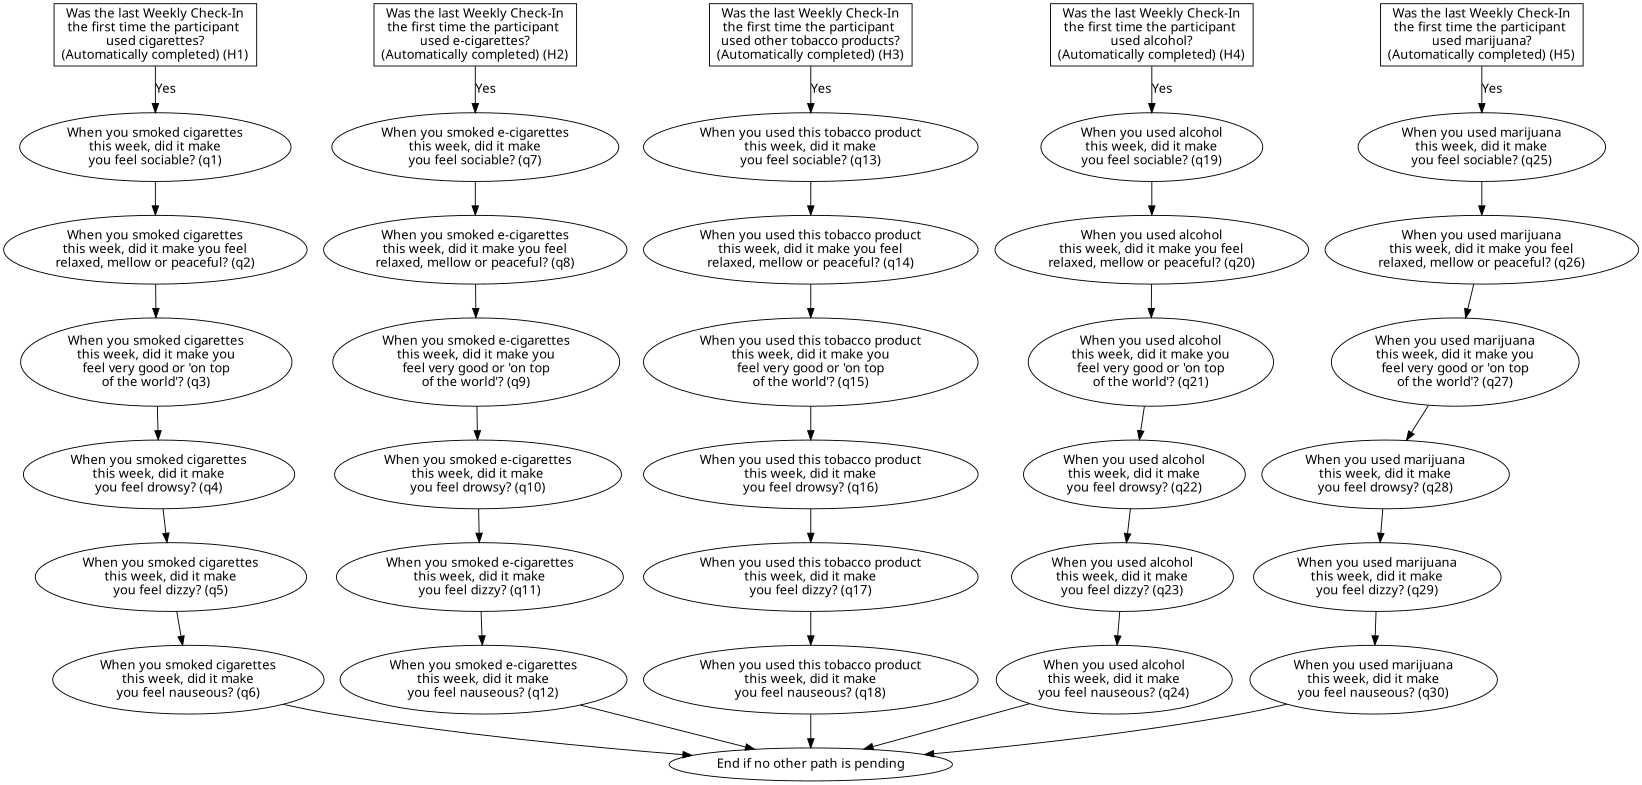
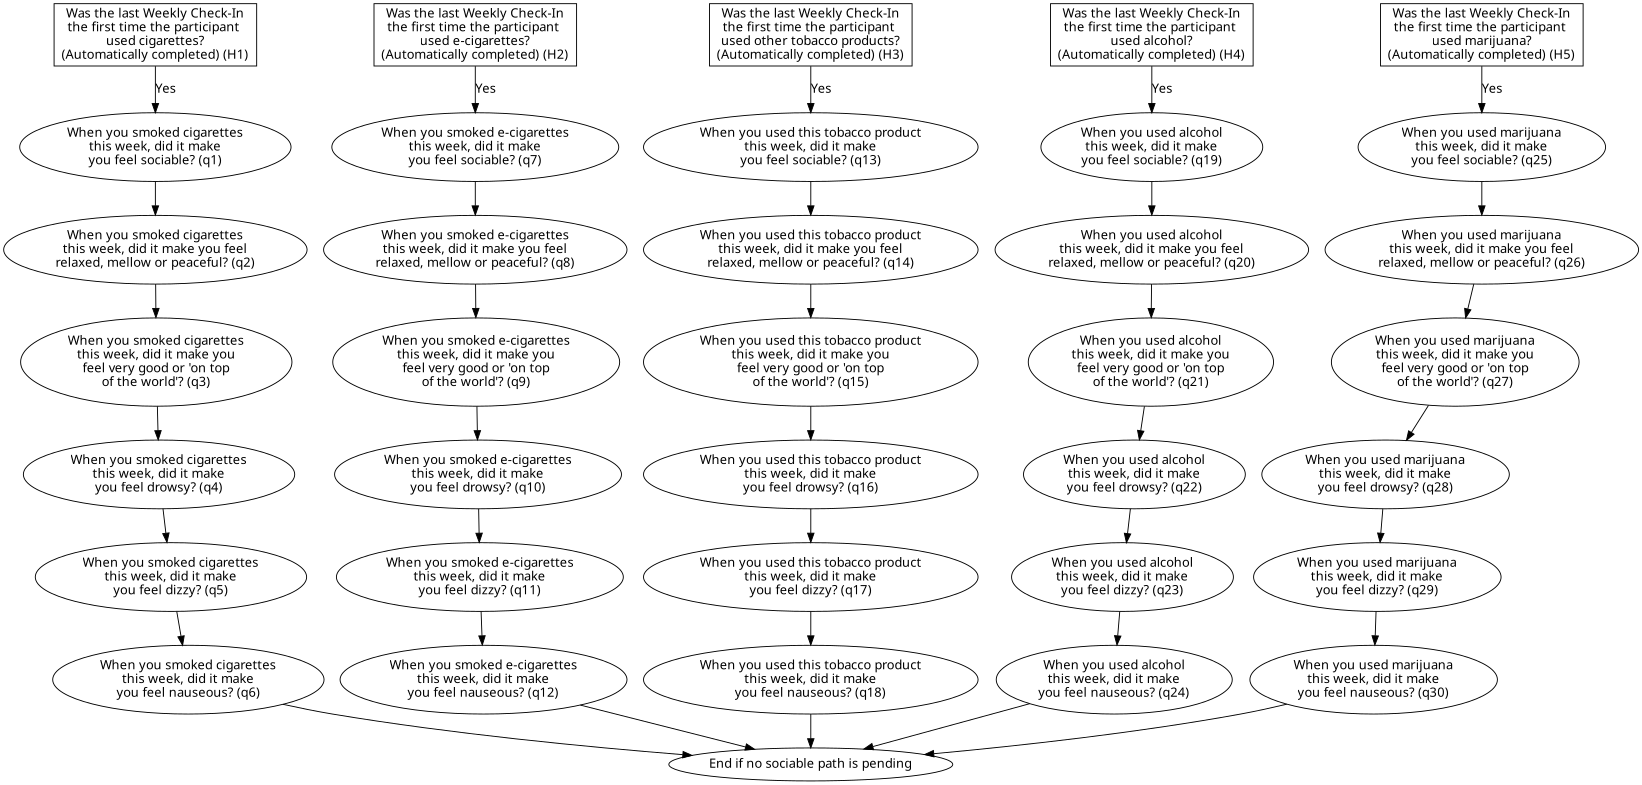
  digraph {
    fontname="Noto Sans"
    node [fontname="Noto Sans"]
    edge [fontname="Noto Sans"]
    n1 [label="Was the last Weekly Check-In\nthe first time the participant \nused cigarettes?\n(Automatically completed) (H1)" shape=box]
    n2 [label="When you smoked cigarettes\nthis week, did it make\nyou feel sociable? (q1)"]
    n3 [label="Was the last Weekly Check-In\nthe first time the participant \nused e-cigarettes?\n(Automatically completed) (H2)" shape=box]
    n4 [label="When you smoked e-cigarettes\nthis week, did it make\nyou feel sociable? (q7)"]
    n5 [label="Was the last Weekly Check-In\nthe first time the participant \nused other tobacco products?\n(Automatically completed) (H3)" shape=box]
    n6 [label="When you used this tobacco product\nthis week, did it make\nyou feel sociable? (q13)"]
    n7 [label="Was the last Weekly Check-In\nthe first time the participant \nused alcohol?\n(Automatically completed) (H4)" shape=box]
    n8 [label="When you used alcohol\nthis week, did it make\nyou feel sociable? (q19)"]
    n9 [label="Was the last Weekly Check-In\nthe first time the participant \nused marijuana?\n(Automatically completed) (H5)" shape=box]
    n10 [label="When you used marijuana\nthis week, did it make\nyou feel sociable? (q25)"]
    n11 [label="When you smoked cigarettes\nthis week, did it make you feel\nrelaxed, mellow or peaceful? (q2)"]
    n12 [label="When you smoked cigarettes\nthis week, did it make you\nfeel very good or 'on top\nof the world'? (q3)"]
    n13 [label="When you smoked cigarettes\nthis week, did it make\nyou feel drowsy? (q4)"]
    n14 [label="When you smoked cigarettes\nthis week, did it make\nyou feel dizzy? (q5)"]
    n15 [label="When you smoked cigarettes\nthis week, did it make\nyou feel nauseous? (q6)"]
-   n16 [label="End if no other path is pending"]
+   n16 [label="End if no sociable path is pending"]
    n17 [label="When you smoked e-cigarettes\nthis week, did it make you feel\nrelaxed, mellow or peaceful? (q8)"]
    n18 [label="When you smoked e-cigarettes\nthis week, did it make you\nfeel very good or 'on top\nof the world'? (q9)"]
    n19 [label="When you smoked e-cigarettes\nthis week, did it make\nyou feel drowsy? (q10)"]
    n20 [label="When you smoked e-cigarettes\nthis week, did it make\nyou feel dizzy? (q11)"]
    n21 [label="When you smoked e-cigarettes\nthis week, did it make\nyou feel nauseous? (q12)"]
    n22 [label="When you used this tobacco product\nthis week, did it make you feel\nrelaxed, mellow or peaceful? (q14)"]
    n23 [label="When you used this tobacco product\nthis week, did it make you\nfeel very good or 'on top\nof the world'? (q15)"]
    n24 [label="When you used this tobacco product\nthis week, did it make\nyou feel drowsy? (q16)"]
    n25 [label="When you used this tobacco product\nthis week, did it make\nyou feel dizzy? (q17)"]
    n26 [label="When you used this tobacco product\nthis week, did it make\nyou feel nauseous? (q18)"]
    n27 [label="When you used alcohol\nthis week, did it make you feel\nrelaxed, mellow or peaceful? (q20)"]
    n28 [label="When you used alcohol\nthis week, did it make you\nfeel very good or 'on top\nof the world'? (q21)"]
    n29 [label="When you used alcohol\nthis week, did it make\nyou feel drowsy? (q22)"]
    n30 [label="When you used alcohol\nthis week, did it make\nyou feel dizzy? (q23)"]
    n31 [label="When you used alcohol\nthis week, did it make\nyou feel nauseous? (q24)"]
    n32 [label="When you used marijuana\nthis week, did it make you feel\nrelaxed, mellow or peaceful? (q26)"]
    n33 [label="When you used marijuana\nthis week, did it make you\nfeel very good or 'on top\nof the world'? (q27)"]
    n34 [label="When you used marijuana\nthis week, did it make\nyou feel drowsy? (q28)"]
    n35 [label="When you used marijuana\nthis week, did it make\nyou feel dizzy? (q29)"]
    n36 [label="When you used marijuana\nthis week, did it make\nyou feel nauseous? (q30)"]
    n1 -> n2 [label=Yes]
    n2 -> n11
    n3 -> n4 [label=Yes]
    n4 -> n17
    n5 -> n6 [label=Yes]
    n6 -> n22
    n7 -> n8 [label=Yes]
    n8 -> n27
    n9 -> n10 [label=Yes]
    n10 -> n32
    n11 -> n12
    n12 -> n13
    n13 -> n14
    n14 -> n15
    n15 -> n16
    n17 -> n18
    n18 -> n19
    n19 -> n20
    n20 -> n21
    n21 -> n16
    n22 -> n23
    n23 -> n24
    n24 -> n25
    n25 -> n26
    n26 -> n16
    n27 -> n28
    n28 -> n29
    n29 -> n30
    n30 -> n31
    n31 -> n16
    n32 -> n33
    n33 -> n34
    n34 -> n35
    n35 -> n36
    n36 -> n16
  }
